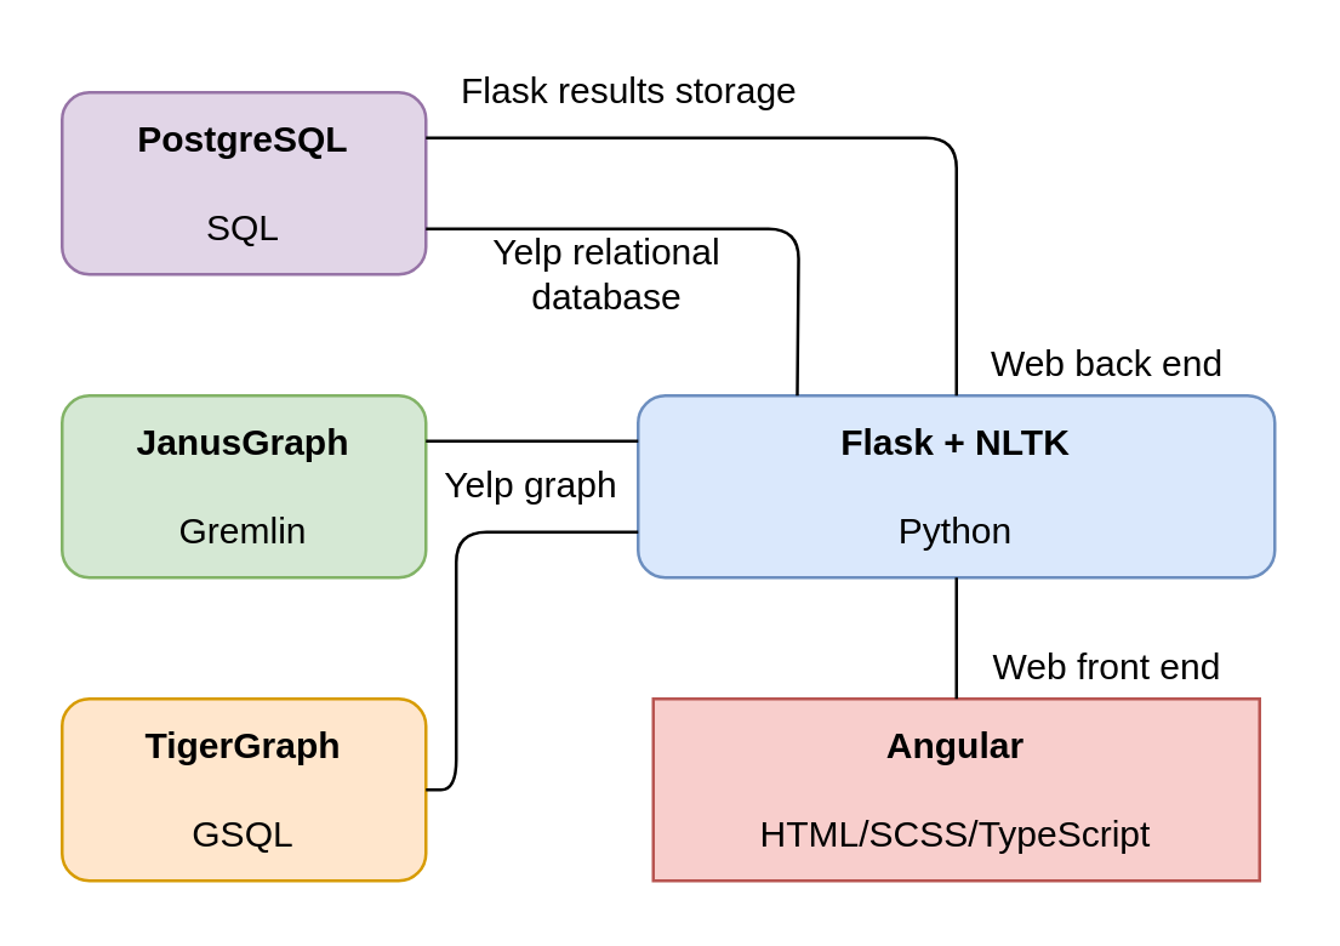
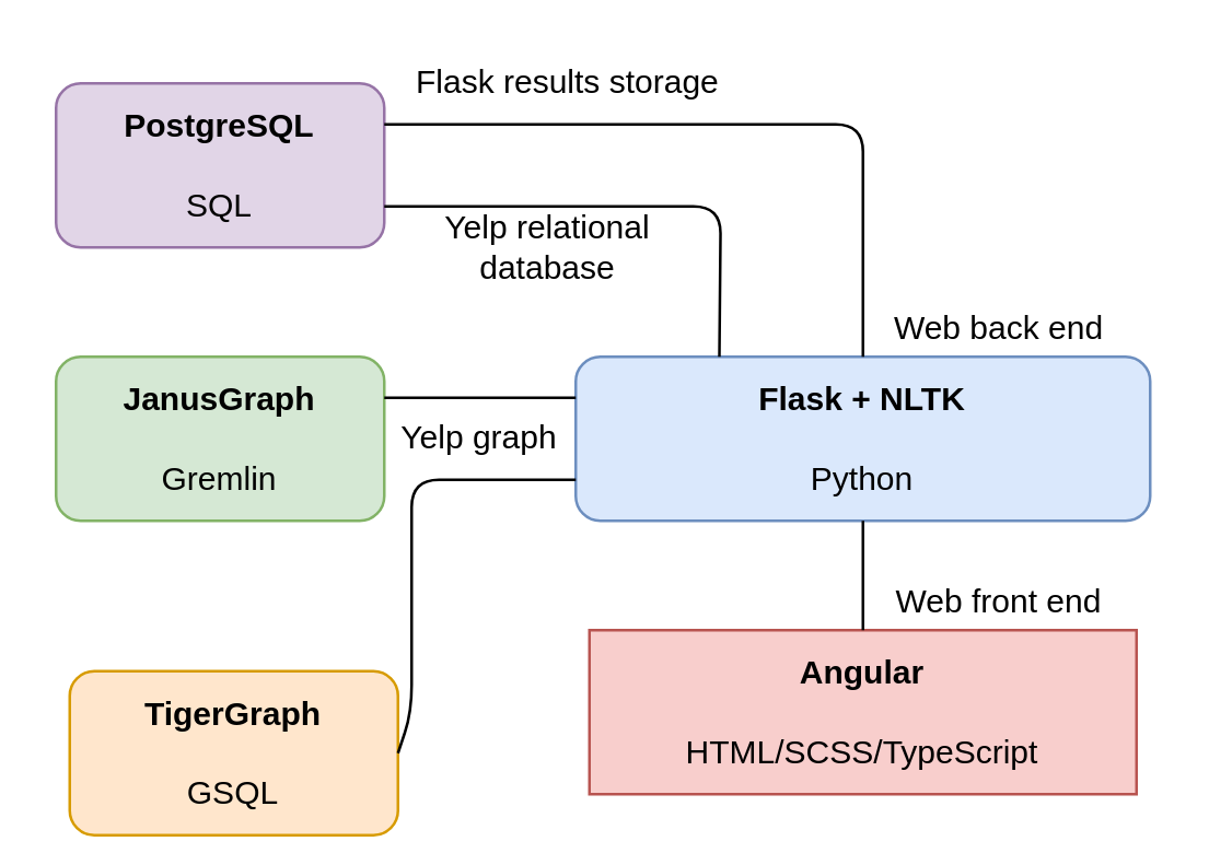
  <mxCell id="0" />
  <mxCell id="1" parent="0" />
  <mxCell id="2" value="&lt;b&gt;Angular&lt;br&gt;&lt;br&gt;&lt;/b&gt;HTML/SCSS/TypeScript" style="whiteSpace=wrap;html=1;fillColor=#f8cecc;strokeColor=#b85450;rounded=0;" vertex="1" parent="1"><mxGeometry x="215" y="230" width="200" height="60" as="geometry" /></mxCell>
  <mxCell id="3" value="&lt;b&gt;Flask + NLTK&lt;/b&gt;&lt;br&gt;&lt;br&gt;Python" style="rounded=1;whiteSpace=wrap;html=1;fillColor=#dae8fc;strokeColor=#6c8ebf;" vertex="1" parent="1"><mxGeometry x="210" y="130" width="210" height="60" as="geometry" /></mxCell>
  <mxCell id="4" value="&lt;b&gt;JanusGraph&lt;/b&gt;&lt;br&gt;&lt;br&gt;Gremlin" style="rounded=1;whiteSpace=wrap;html=1;fillColor=#d5e8d4;strokeColor=#82b366;" vertex="1" parent="1"><mxGeometry x="20" y="130" width="120" height="60" as="geometry" /></mxCell>
  <mxCell id="5" value="&lt;b&gt;PostgreSQL&lt;/b&gt;&lt;br&gt;&lt;br&gt;SQL" style="rounded=1;whiteSpace=wrap;html=1;fillColor=#e1d5e7;strokeColor=#9673a6;" vertex="1" parent="1"><mxGeometry x="20" y="30" width="120" height="60" as="geometry" /></mxCell>
- <mxCell id="6" value="&lt;b&gt;TigerGraph&lt;/b&gt;&lt;br&gt;&lt;br&gt;GSQL" style="rounded=1;whiteSpace=wrap;html=1;fillColor=#ffe6cc;strokeColor=#d79b00;" vertex="1" parent="1"><mxGeometry x="20" y="230" width="120" height="60" as="geometry" /></mxCell>
+ <mxCell id="6" value="&lt;b&gt;TigerGraph&lt;/b&gt;&lt;br&gt;&lt;br&gt;GSQL" style="rounded=1;whiteSpace=wrap;html=1;fillColor=#ffe6cc;strokeColor=#d79b00;" vertex="1" parent="1"><mxGeometry x="25" y="245" width="120" height="60" as="geometry" /></mxCell>
  <mxCell id="7" value="" style="endArrow=none;html=1;entryX=1;entryY=0.25;entryDx=0;entryDy=0;exitX=0.5;exitY=0;exitDx=0;exitDy=0;" edge="1" parent="1" source="3" target="5"><mxGeometry width="50" height="50" relative="1" as="geometry"><mxPoint x="20" y="360" as="sourcePoint" /><mxPoint x="70" y="310" as="targetPoint" /><Array as="points"><mxPoint x="315" y="45" /></Array></mxGeometry></mxCell>
  <mxCell id="8" value="" style="endArrow=none;html=1;entryX=1;entryY=0.75;entryDx=0;entryDy=0;exitX=0.25;exitY=0;exitDx=0;exitDy=0;" edge="1" parent="1" source="3" target="5"><mxGeometry width="50" height="50" relative="1" as="geometry"><mxPoint x="20" y="360" as="sourcePoint" /><mxPoint x="70" y="310" as="targetPoint" /><Array as="points"><mxPoint x="263" y="75" /></Array></mxGeometry></mxCell>
  <mxCell id="9" value="" style="endArrow=none;html=1;entryX=0;entryY=0.25;entryDx=0;entryDy=0;exitX=1;exitY=0.25;exitDx=0;exitDy=0;" edge="1" parent="1" source="4" target="3"><mxGeometry width="50" height="50" relative="1" as="geometry"><mxPoint x="20" y="360" as="sourcePoint" /><mxPoint x="70" y="310" as="targetPoint" /></mxGeometry></mxCell>
  <mxCell id="10" value="" style="endArrow=none;html=1;entryX=0;entryY=0.75;entryDx=0;entryDy=0;exitX=1;exitY=0.5;exitDx=0;exitDy=0;" edge="1" parent="1" source="6" target="3"><mxGeometry width="50" height="50" relative="1" as="geometry"><mxPoint x="20" y="360" as="sourcePoint" /><mxPoint x="70" y="310" as="targetPoint" /><Array as="points"><mxPoint x="150" y="260" /><mxPoint x="150" y="175" /></Array></mxGeometry></mxCell>
  <mxCell id="11" value="" style="endArrow=none;html=1;entryX=0.5;entryY=1;entryDx=0;entryDy=0;" edge="1" parent="1" source="2" target="3"><mxGeometry width="50" height="50" relative="1" as="geometry"><mxPoint x="20" y="360" as="sourcePoint" /><mxPoint x="70" y="310" as="targetPoint" /></mxGeometry></mxCell>
  <mxCell id="12" value="Yelp relational database" style="text;html=1;strokeColor=none;fillColor=none;align=center;verticalAlign=middle;whiteSpace=wrap;rounded=0;" vertex="1" parent="1"><mxGeometry x="150" y="80" width="100" height="20" as="geometry" /></mxCell>
  <mxCell id="13" value="Flask results storage" style="text;html=1;resizable=0;points=[];autosize=1;align=left;verticalAlign=top;spacingTop=-4;" vertex="1" parent="1"><mxGeometry x="150" y="20" width="160" height="20" as="geometry" /></mxCell>
  <mxCell id="14" value="Yelp graph" style="text;html=1;strokeColor=none;fillColor=none;align=center;verticalAlign=middle;whiteSpace=wrap;rounded=0;direction=south;" vertex="1" parent="1"><mxGeometry x="140" y="150" width="70" height="20" as="geometry" /></mxCell>
  <mxCell id="15" value="Web front end" style="text;html=1;strokeColor=none;fillColor=none;align=center;verticalAlign=middle;whiteSpace=wrap;rounded=0;" vertex="1" parent="1"><mxGeometry x="315" y="210" width="100" height="20" as="geometry" /></mxCell>
  <mxCell id="16" value="Web back end" style="text;html=1;strokeColor=none;fillColor=none;align=center;verticalAlign=middle;whiteSpace=wrap;rounded=0;" vertex="1" parent="1"><mxGeometry x="315" y="110" width="100" height="20" as="geometry" /></mxCell>
